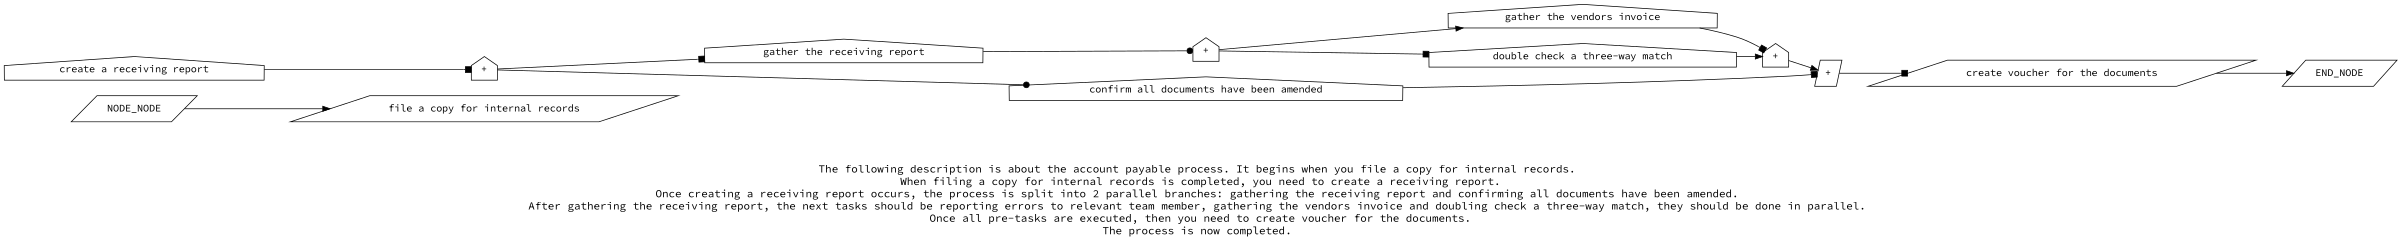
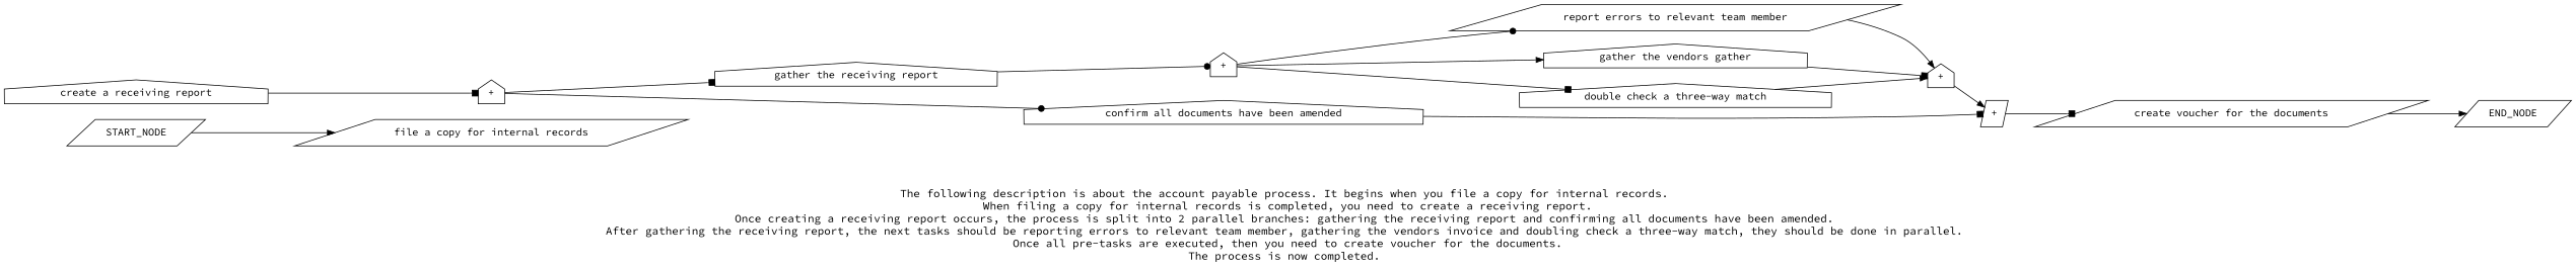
  digraph {
    fontname="Source Code Pro"
    fontsize=15
    label="\n\n\nThe following description is about the account payable process. It begins when you file a copy for internal records. \nWhen filing a copy for internal records is completed, you need to create a receiving report.\nOnce creating a receiving report occurs, the process is split into 2 parallel branches: gathering the receiving report and confirming all documents have been amended. \nAfter gathering the receiving report, the next tasks should be reporting errors to relevant team member, gathering the vendors invoice and doubling check a three-way match, they should be done in parallel. \nOnce all pre-tasks are executed, then you need to create voucher for the documents.\nThe process is now completed. \n"
    rankdir=LR
    node [fontname="Source Code Pro" shape=house]
    edge [arrowhead=box fontname="Source Code Pro"]
    "file a copy for internal records" [shape=parallelogram]
    "create a receiving report"
    n3 [fixedsize=true label="+" width=0.5]
    "gather the receiving report"
    "confirm all documents have been amended"
    n6 [fixedsize=true label="+" width=0.5]
    n7 [fixedsize=true label="+" shape=parallelogram width=0.5]
-   "gather the vendors invoice"
+   "report errors to relevant team member" [shape=parallelogram]
+   "gather the vendors invoice" [label="gather the vendors gather"]
    "double check a three-way match"
    n11 [fixedsize=true label="+" width=0.5]
    "create voucher for the documents" [shape=parallelogram]
    END_NODE [shape=parallelogram width=0.2]
-   START_NODE [shape=parallelogram width=0.3 label=NODE_NODE]
+   START_NODE [shape=parallelogram width=0.3]
    subgraph sub_1 {
      "file a copy for internal records"
      "create a receiving report"
      n3
      "gather the receiving report"
      "confirm all documents have been amended"
      n6
      n7
+     "report errors to relevant team member"
      "gather the vendors invoice"
      "double check a three-way match"
      n11
      "create voucher for the documents"
    }
    "create a receiving report" -> n3
    n3 -> "gather the receiving report"
    n3 -> "confirm all documents have been amended" [arrowhead=dot]
    "gather the receiving report" -> n6 [arrowhead=dot]
    "confirm all documents have been amended" -> n7
+   n6 -> "report errors to relevant team member" [arrowhead=dot]
    n6 -> "gather the vendors invoice" [arrowhead=normal]
    n6 -> "double check a three-way match"
    n7 -> "create voucher for the documents"
+   "report errors to relevant team member" -> n11 [arrowhead=normal]
    "gather the vendors invoice" -> n11
    "double check a three-way match" -> n11 [arrowhead=normal]
    n11 -> n7 [arrowhead=normal]
    "create voucher for the documents" -> END_NODE [arrowhead=normal]
    START_NODE -> "file a copy for internal records" [arrowhead=normal]
  }
